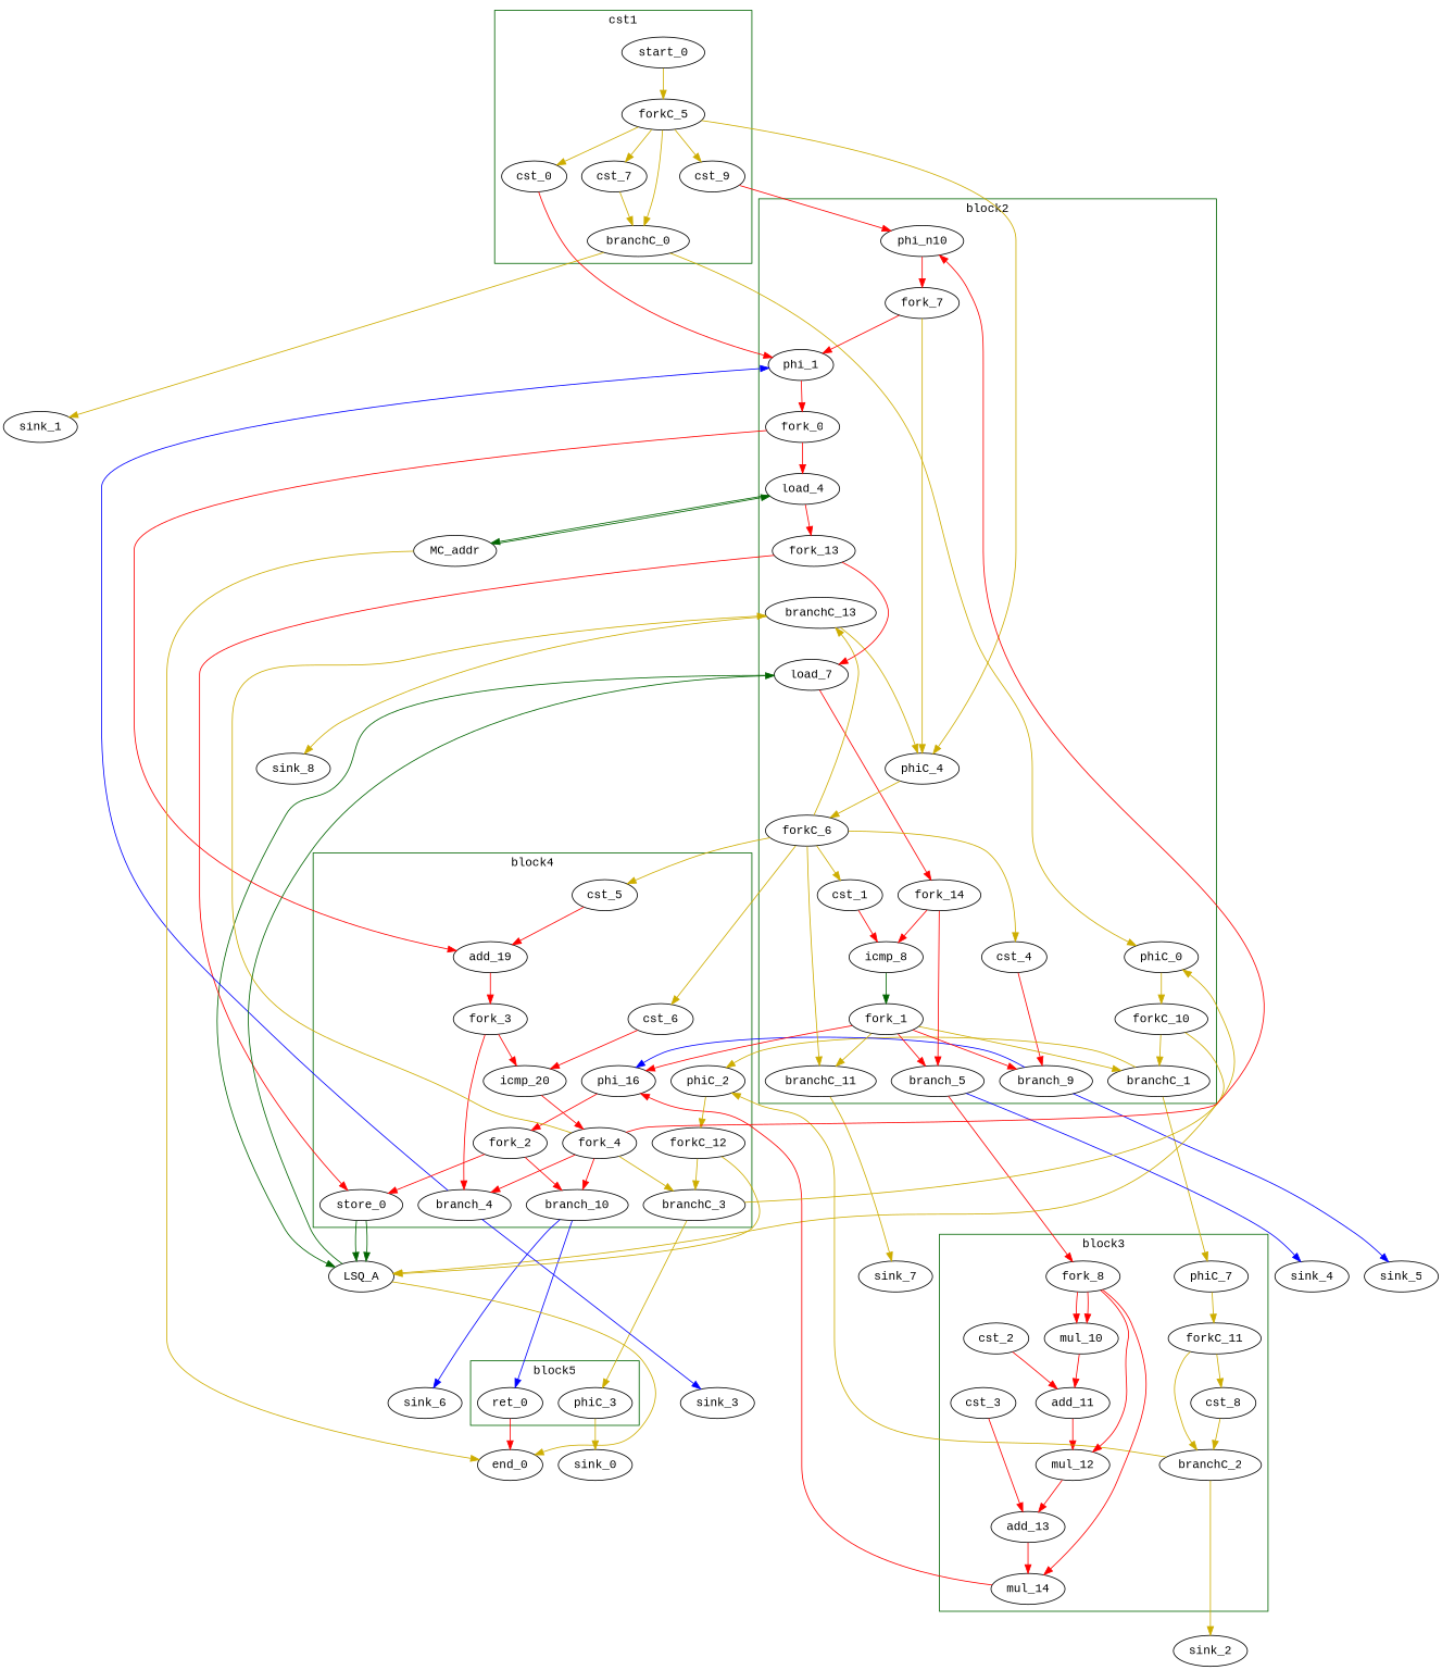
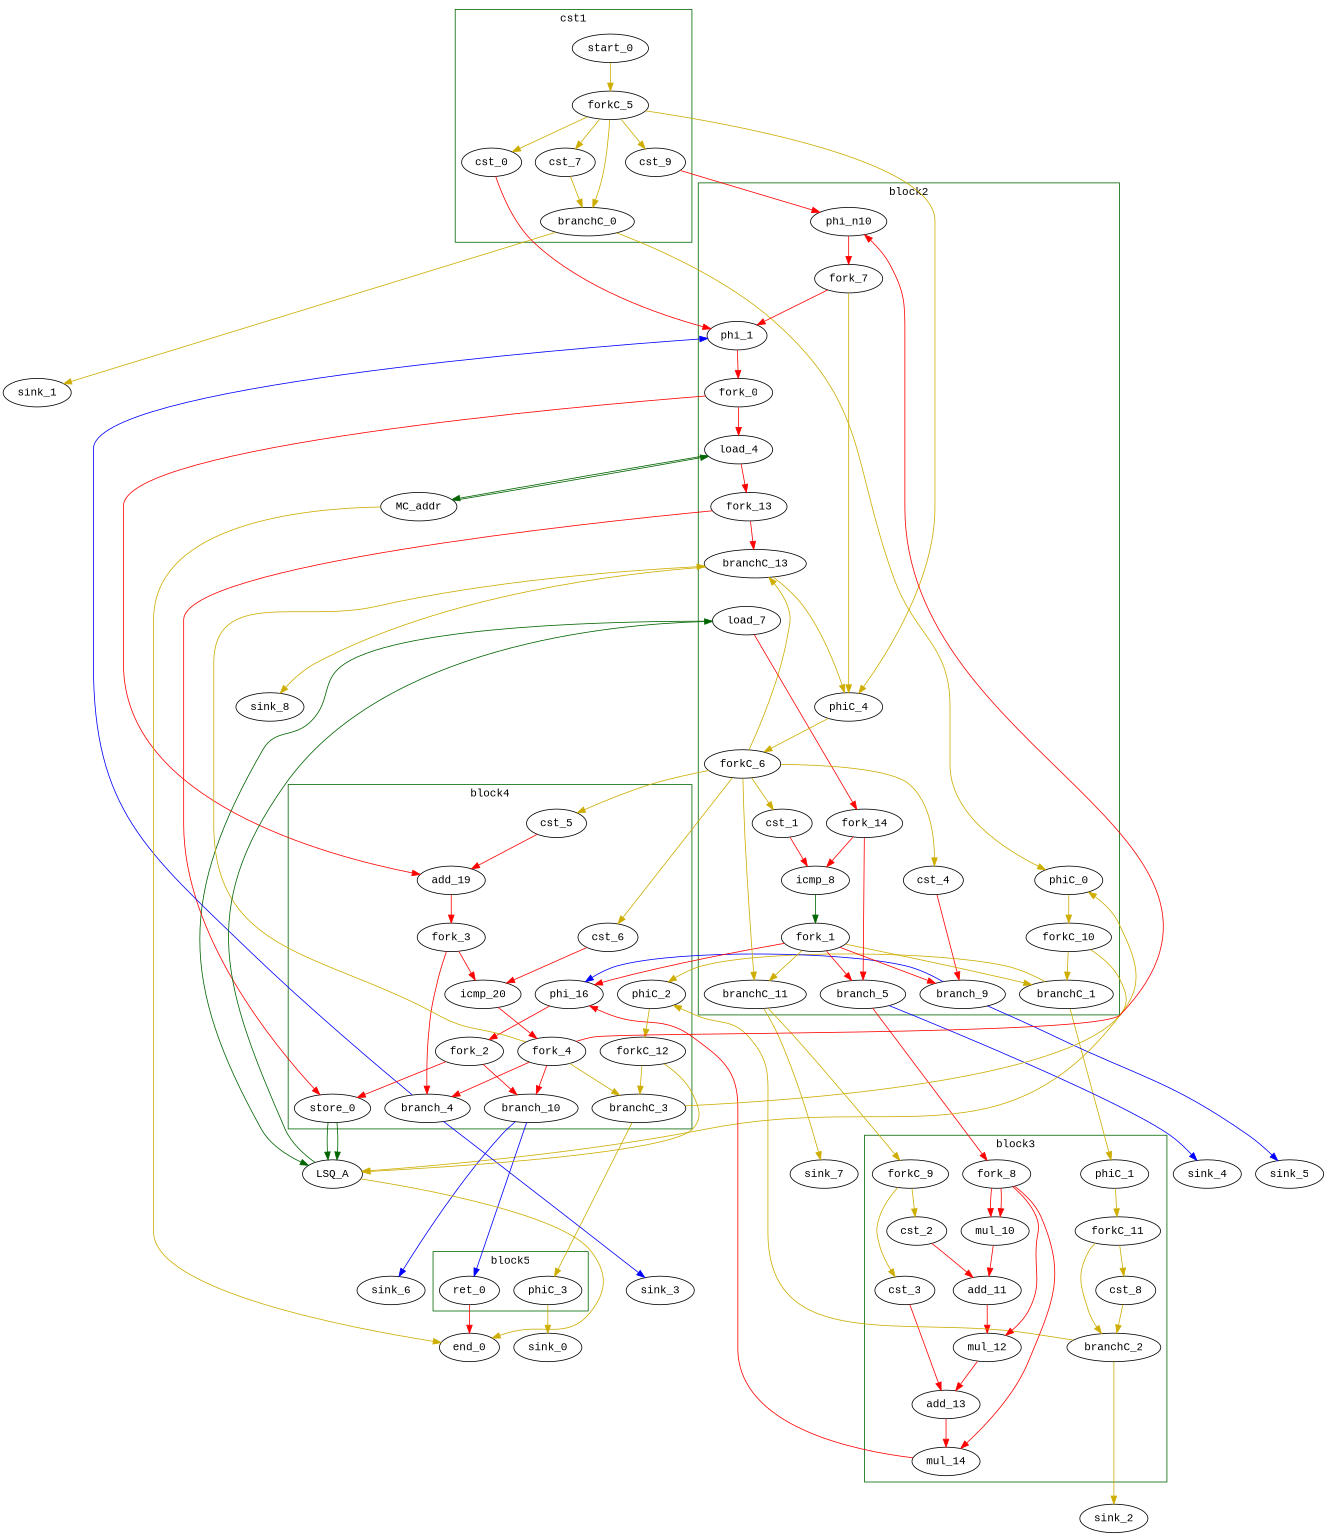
  digraph {
    fontname="Liberation Mono"
    splines=spline
    node [bbID=2 fontname="Liberation Mono" in="in1:32" out="out1:32" type=Fork]
    edge [color=gold3 fontname="Liberation Mono" from=out1 to=in1]
    cst_0 [bbID=1 type=Constant value="0x00000000"]
    start_0 [bbID=1 control=true in="in1:0" out="out1:0" type=Entry]
    branchC_0 [bbID=1 in="in1:0 in2?:1" out="out1+:0 out2-:0" type=Branch]
    cst_7 [bbID=1 type=Constant value="0x00000001"]
    cst_9 [bbID=1 type=Constant value="0x00000001"]
    forkC_5 [bbID=1 in="in1:0" out="out1:0 out2:0 out3:0 out4:0 out5:0 "]
    phi_1 [delay=0.366 in="in1?:1 in2:32 in3:32 " type=Mux]
    load_4 [II=1 delay=0.000 in="in1:32 in2:32" latency=2 offset=0 op=mc_load_op out="out1:32 out2:32 " portId=0 type=Operator]
    load_7 [II=1 delay=0.000 in="in1:32 in2:32" latency=5 offset=0 op=lsq_load_op out="out1:32 out2:32 " portId=0 type=Operator]
    cst_1 [type=Constant value="0x00000000"]
    icmp_8 [II=1 delay=1.530 in="in1:32 in2:32 " latency=0 op=icmp_sgt_op out="out1:1 " type=Operator]
    cst_4 [type=Constant value="0x00000001"]
    phiC_0 [delay=0.166 in="in1:0 in2:0 " out="out1:0" type=Merge]
    branchC_1 [in="in1:0 in2?:1" out="out1+:0 out2-:0" type=Branch]
    phiC_4 [delay=0.166 in="in1?:1 in2:0 in3:0 " out="out1:0" type=Mux]
    phi_n10 [delay=0.366 in="in1:32 in2:32*i " type=Merge]
    branch_5 [in="in1:32 in2?:1" out="out1+:32 out2-:32" type=Branch]
    branch_9 [in="in1:32 in2?:1*i" out="out1+:32 out2-:32" type=Branch]
    branchC_11 [in="in1:0 in2?:1" out="out1+:0 out2-:0" type=Branch]
    branchC_13 [in="in1:0 in2?:1*i" out="out1+:0 out2-:0" type=Branch]
    fork_0 [out="out1:32 out2:32 "]
    fork_1 [out="out1:32 out2:32 out3:32 out4:32 out5:32 "]
    forkC_6 [in="in1:0" out="out1:0 out2:0 out3:0 out4:0 out5:0 out6:0 "]
    fork_7 [out="out1:32 out2:32 "]
    forkC_10 [in="in1:0" out="out1:0 out2:0 "]
    fork_13 [out="out1:32 out2:32 "]
    fork_14 [out="out1:32 out2:32 "]
    mul_10 [II=1 bbID=3 delay=0.000 in="in1:32 in2:32 " latency=4 op=mul_op out="out1:32 " type=Operator]
    cst_2 [bbID=3 type=Constant value="0x00000013"]
    add_11 [II=1 bbID=3 delay=1.693 in="in1:32 in2:32 " latency=0 op=add_op out="out1:32 " type=Operator]
    mul_12 [II=1 bbID=3 delay=0.000 in="in1:32 in2:32 " latency=4 op=mul_op out="out1:32 " type=Operator]
    cst_3 [bbID=3 type=Constant value="0x00000003"]
    add_13 [II=1 bbID=3 delay=1.693 in="in1:32 in2:32 " latency=0 op=add_op out="out1:32 " type=Operator]
    mul_14 [II=1 bbID=3 delay=0.000 in="in1:32 in2:32 " latency=4 op=mul_op out="out1:32 " type=Operator]
-   phiC_1 [bbID=3 delay=0.166 in="in1:0 " out="out1:0" type=Merge label=phiC_7]
+   phiC_1 [bbID=3 delay=0.166 in="in1:0 " out="out1:0" type=Merge]
    branchC_2 [bbID=3 in="in1:0 in2?:1" out="out1+:0 out2-:0" type=Branch]
    cst_8 [bbID=3 type=Constant value="0x00000001"]
    fork_8 [bbID=3 out="out1:32 out2:32 out3:32 out4:32 "]
+   forkC_9 [bbID=3 in="in1:0" out="out1:0 out2:0 "]
    forkC_11 [bbID=3 in="in1:0" out="out1:0 out2:0 "]
    phi_16 [bbID=4 delay=0.366 in="in1?:1 in2:32 in3:32 " type=Mux]
    store_0 [II=1 bbID=4 delay=0.000 in="in1:32 in2:32 " latency=0 offset=0 op=lsq_store_op out="out1:32 out2:32" portId=0 type=Operator]
    cst_5 [bbID=4 type=Constant value="0x00000001"]
    add_19 [II=1 bbID=4 delay=1.693 in="in1:32 in2:32 " latency=0 op=add_op out="out1:32 " type=Operator]
    cst_6 [bbID=4 type=Constant value="0x000003E8"]
    icmp_20 [II=1 bbID=4 delay=1.530 in="in1:32 in2:32 " latency=0 op=icmp_ult_op out="out1:1 " type=Operator]
    phiC_2 [bbID=4 delay=0.166 in="in1:0 in2:0 " out="out1:0" type=Merge]
    branchC_3 [bbID=4 in="in1:0 in2?:1" out="out1+:0 out2-:0" type=Branch]
    branch_4 [bbID=4 in="in1:32 in2?:1*i" out="out1+:32 out2-:32" type=Branch]
    branch_10 [bbID=4 in="in1:32 in2?:1" out="out1+:32 out2-:32" type=Branch]
    fork_2 [bbID=4 out="out1:32 out2:32 "]
    fork_3 [bbID=4 out="out1:32 out2:32 "]
    fork_4 [bbID=4 out="out1:32 out2:32 out3:32 out4:32 out5:32 "]
    forkC_12 [bbID=4 in="in1:0" out="out1:0 out2:0 "]
    ret_0 [II=1 bbID=5 delay=0.000 in="in1:32 " latency=0 op=ret_op out="out1:32 " type=Operator]
    phiC_3 [bbID=5 delay=0.166 in="in1:0 " out="out1:0" type=Merge]
    sink_1 [bbID=0 in="in1:0" type=Sink out=""]
    MC_addr [bbID=0 bbcount=0 in="in1:32*l0a " ldcount=1 memory=addr out="out1:32*l0d out2:0*e " stcount=0 type=MC]
    LSQ_A [bbID=0 bbcount=2 fifoDepth=16 in="in1:0*c0 in2:0*c1 in3:32*l0a in4:32*s0a in5:32*s0d " ldcount=1 loadOffsets="{{0;0;0;0;0;0;0;0;0;0;0;0;0;0;0;0};{0;0;0;0;0;0;0;0;0;0;0;0;0;0;0;0}}" loadPorts="{{0;0;0;0;0;0;0;0;0;0;0;0;0;0;0;0};{0;0;0;0;0;0;0;0;0;0;0;0;0;0;0;0}}" memory=A numLoads="{1; 0}" numStores="{0; 1}" out="out1:32*l0d out2:0*e " stcount=1 storeOffsets="{{0;0;0;0;0;0;0;0;0;0;0;0;0;0;0;0};{0;0;0;0;0;0;0;0;0;0;0;0;0;0;0;0}}" storePorts="{{0;0;0;0;0;0;0;0;0;0;0;0;0;0;0;0};{0;0;0;0;0;0;0;0;0;0;0;0;0;0;0;0}}" type=LSQ]
    sink_4 [bbID=0 type=Sink out=""]
    sink_5 [bbID=0 type=Sink out=""]
    sink_7 [bbID=0 in="in1:0" type=Sink out=""]
    sink_8 [bbID=0 in="in1:0" type=Sink out=""]
    sink_2 [bbID=0 in="in1:0" type=Sink out=""]
    sink_3 [bbID=0 type=Sink out=""]
    sink_6 [bbID=0 type=Sink out=""]
    end_0 [bbID=0 in="in1:0*e in2:0*e in3:32 " type=Exit]
    sink_0 [bbID=0 in="in1:0" type=Sink out=""]
    subgraph cluster_1 {
      color=darkgreen
      label=cst1
      cst_0
      start_0
      branchC_0
      cst_7
      cst_9
      forkC_5
    }
    subgraph cluster_2 {
      color=darkgreen
      label=block2
      phi_1
      load_4
      load_7
      cst_1
      icmp_8
      cst_4
      phiC_0
      branchC_1
      phiC_4
      phi_n10
      branch_5
      branch_9
      branchC_11
      branchC_13
      fork_0
      fork_1
      forkC_6
      fork_7
      forkC_10
      fork_13
      fork_14
    }
    subgraph cluster_3 {
      color=darkgreen
      label=block3
      mul_10
      cst_2
      add_11
      mul_12
      cst_3
      add_13
      mul_14
      phiC_1
      branchC_2
      cst_8
      fork_8
+     forkC_9
      forkC_11
    }
    subgraph cluster_4 {
      color=darkgreen
      label=block4
      phi_16
      store_0
      cst_5
      add_19
      cst_6
      icmp_20
      phiC_2
      branchC_3
      branch_4
      branch_10
      fork_2
      fork_3
      fork_4
      forkC_12
    }
    subgraph cluster_5 {
      color=darkgreen
      label=block5
      ret_0
      phiC_3
    }
    cst_0 -> phi_1 [color=red to=in3]
    start_0 -> forkC_5
    branchC_0 -> phiC_0 [minlen=3]
    branchC_0 -> sink_1 [from=out2 minlen=3]
    cst_7 -> branchC_0 [to=in2]
    cst_9 -> phi_n10 [color=red]
    forkC_5 -> cst_0
    forkC_5 -> branchC_0 [from=out4]
    forkC_5 -> cst_7 [from=out5]
    forkC_5 -> cst_9 [from=out3]
    forkC_5 -> phiC_4 [from=out2 to=in3]
    phi_1 -> fork_0 [color=red]
    load_4 -> fork_13 [color=red]
    load_4 -> MC_addr [color=darkgreen from=out2 mem_address=true]
    load_7 -> fork_14 [color=red]
    load_7 -> LSQ_A [color=darkgreen from=out2 mem_address=true to=in3]
    cst_1 -> icmp_8 [color=red to=in2]
    icmp_8 -> fork_1 [color=darkgreen]
    cst_4 -> branch_9 [color=red]
    phiC_0 -> forkC_10
    branchC_1 -> phiC_1 [from=out2 minlen=3]
    branchC_1 -> phiC_2 [minlen=3 to=in2]
    phiC_4 -> forkC_6
    phi_n10 -> fork_7 [color=red]
    branch_5 -> fork_8 [color=red from=out2 minlen=3]
    branch_5 -> sink_4 [color=blue minlen=3]
    branch_9 -> phi_16 [color=blue from=out2 minlen=3 to=in3]
    branch_9 -> sink_5 [color=blue minlen=3]
+   branchC_11 -> forkC_9 [from=out2 minlen=3]
    branchC_11 -> sink_7 [minlen=3]
    branchC_13 -> phiC_4 [from=out2 minlen=3 to=in2]
    branchC_13 -> sink_8 [minlen=3]
    fork_0 -> load_4 [color=red from=out2 to=in2]
    fork_0 -> add_19 [color=red]
    fork_1 -> branchC_1 [from=out5 to=in2]
    fork_1 -> branch_5 [color=red to=in2]
    fork_1 -> branch_9 [color=red from=out2 to=in2]
    fork_1 -> branchC_11 [from=out3 to=in2]
    fork_1 -> phi_16 [color=red from=out4]
    forkC_6 -> cst_1
    forkC_6 -> cst_4 [from=out4]
    forkC_6 -> branchC_11 [from=out3]
    forkC_6 -> branchC_13 [from=out2]
    forkC_6 -> cst_5 [from=out5]
    forkC_6 -> cst_6 [from=out6]
    fork_7 -> phi_1 [color=red]
    fork_7 -> phiC_4 [from=out2]
    forkC_10 -> branchC_1
    forkC_10 -> LSQ_A [from=out2]
-   fork_13 -> load_7 [color=red to=in2]
+   fork_13 -> branchC_13 [color=red to=in2]
    fork_13 -> store_0 [color=red from=out2 to=in2]
    fork_14 -> icmp_8 [color=red]
    fork_14 -> branch_5 [color=red from=out2]
    mul_10 -> add_11 [color=red]
    cst_2 -> add_11 [color=red to=in2]
    add_11 -> mul_12 [color=red]
    mul_12 -> add_13 [color=red]
    cst_3 -> add_13 [color=red to=in2]
    add_13 -> mul_14 [color=red]
    mul_14 -> phi_16 [color=red to=in2]
    phiC_1 -> forkC_11
    branchC_2 -> phiC_2 [minlen=3]
    branchC_2 -> sink_2 [from=out2 minlen=3]
    cst_8 -> branchC_2 [to=in2]
    fork_8 -> mul_10 [color=red]
    fork_8 -> mul_10 [color=red from=out2 to=in2]
    fork_8 -> mul_12 [color=red from=out3 to=in2]
    fork_8 -> mul_14 [color=red from=out4 to=in2]
+   forkC_9 -> cst_2
+   forkC_9 -> cst_3 [from=out2]
    forkC_11 -> branchC_2
    forkC_11 -> cst_8 [from=out2]
    phi_16 -> fork_2 [color=red]
    store_0 -> LSQ_A [color=darkgreen from=out2 mem_address=true to=in4]
    store_0 -> LSQ_A [color=darkgreen mem_address=false to=in5]
    cst_5 -> add_19 [color=red to=in2]
    add_19 -> fork_3 [color=red]
    cst_6 -> icmp_20 [color=red to=in2]
    icmp_20 -> fork_4 [color=red]
    phiC_2 -> forkC_12
    branchC_3 -> phiC_0 [minlen=3 to=in2]
    branchC_3 -> phiC_3 [from=out2 minlen=3]
    branch_4 -> phi_1 [color=blue from=out2 minlen=3 to=in2]
    branch_4 -> sink_3 [color=blue minlen=3]
    branch_10 -> ret_0 [color=blue from=out2 minlen=3]
    branch_10 -> sink_6 [color=blue minlen=3]
    fork_2 -> store_0 [color=red]
    fork_2 -> branch_10 [color=red from=out2]
    fork_3 -> icmp_20 [color=red]
    fork_3 -> branch_4 [color=red from=out2]
    fork_4 -> phi_n10 [color=red from=out2 to=in2]
    fork_4 -> branchC_13 [from=out4 to=in2]
    fork_4 -> branchC_3 [from=out5 to=in2]
    fork_4 -> branch_4 [color=red to=in2]
    fork_4 -> branch_10 [color=red from=out3 to=in2]
    forkC_12 -> branchC_3
    forkC_12 -> LSQ_A [from=out2 to=in2]
    ret_0 -> end_0 [color=red to=in3]
    phiC_3 -> sink_0
    MC_addr -> load_4 [color=darkgreen mem_address=false]
    MC_addr -> end_0 [from=out2 to=in2]
    LSQ_A -> load_7 [color=darkgreen mem_address=false]
    LSQ_A -> end_0 [from=out2]
  }
